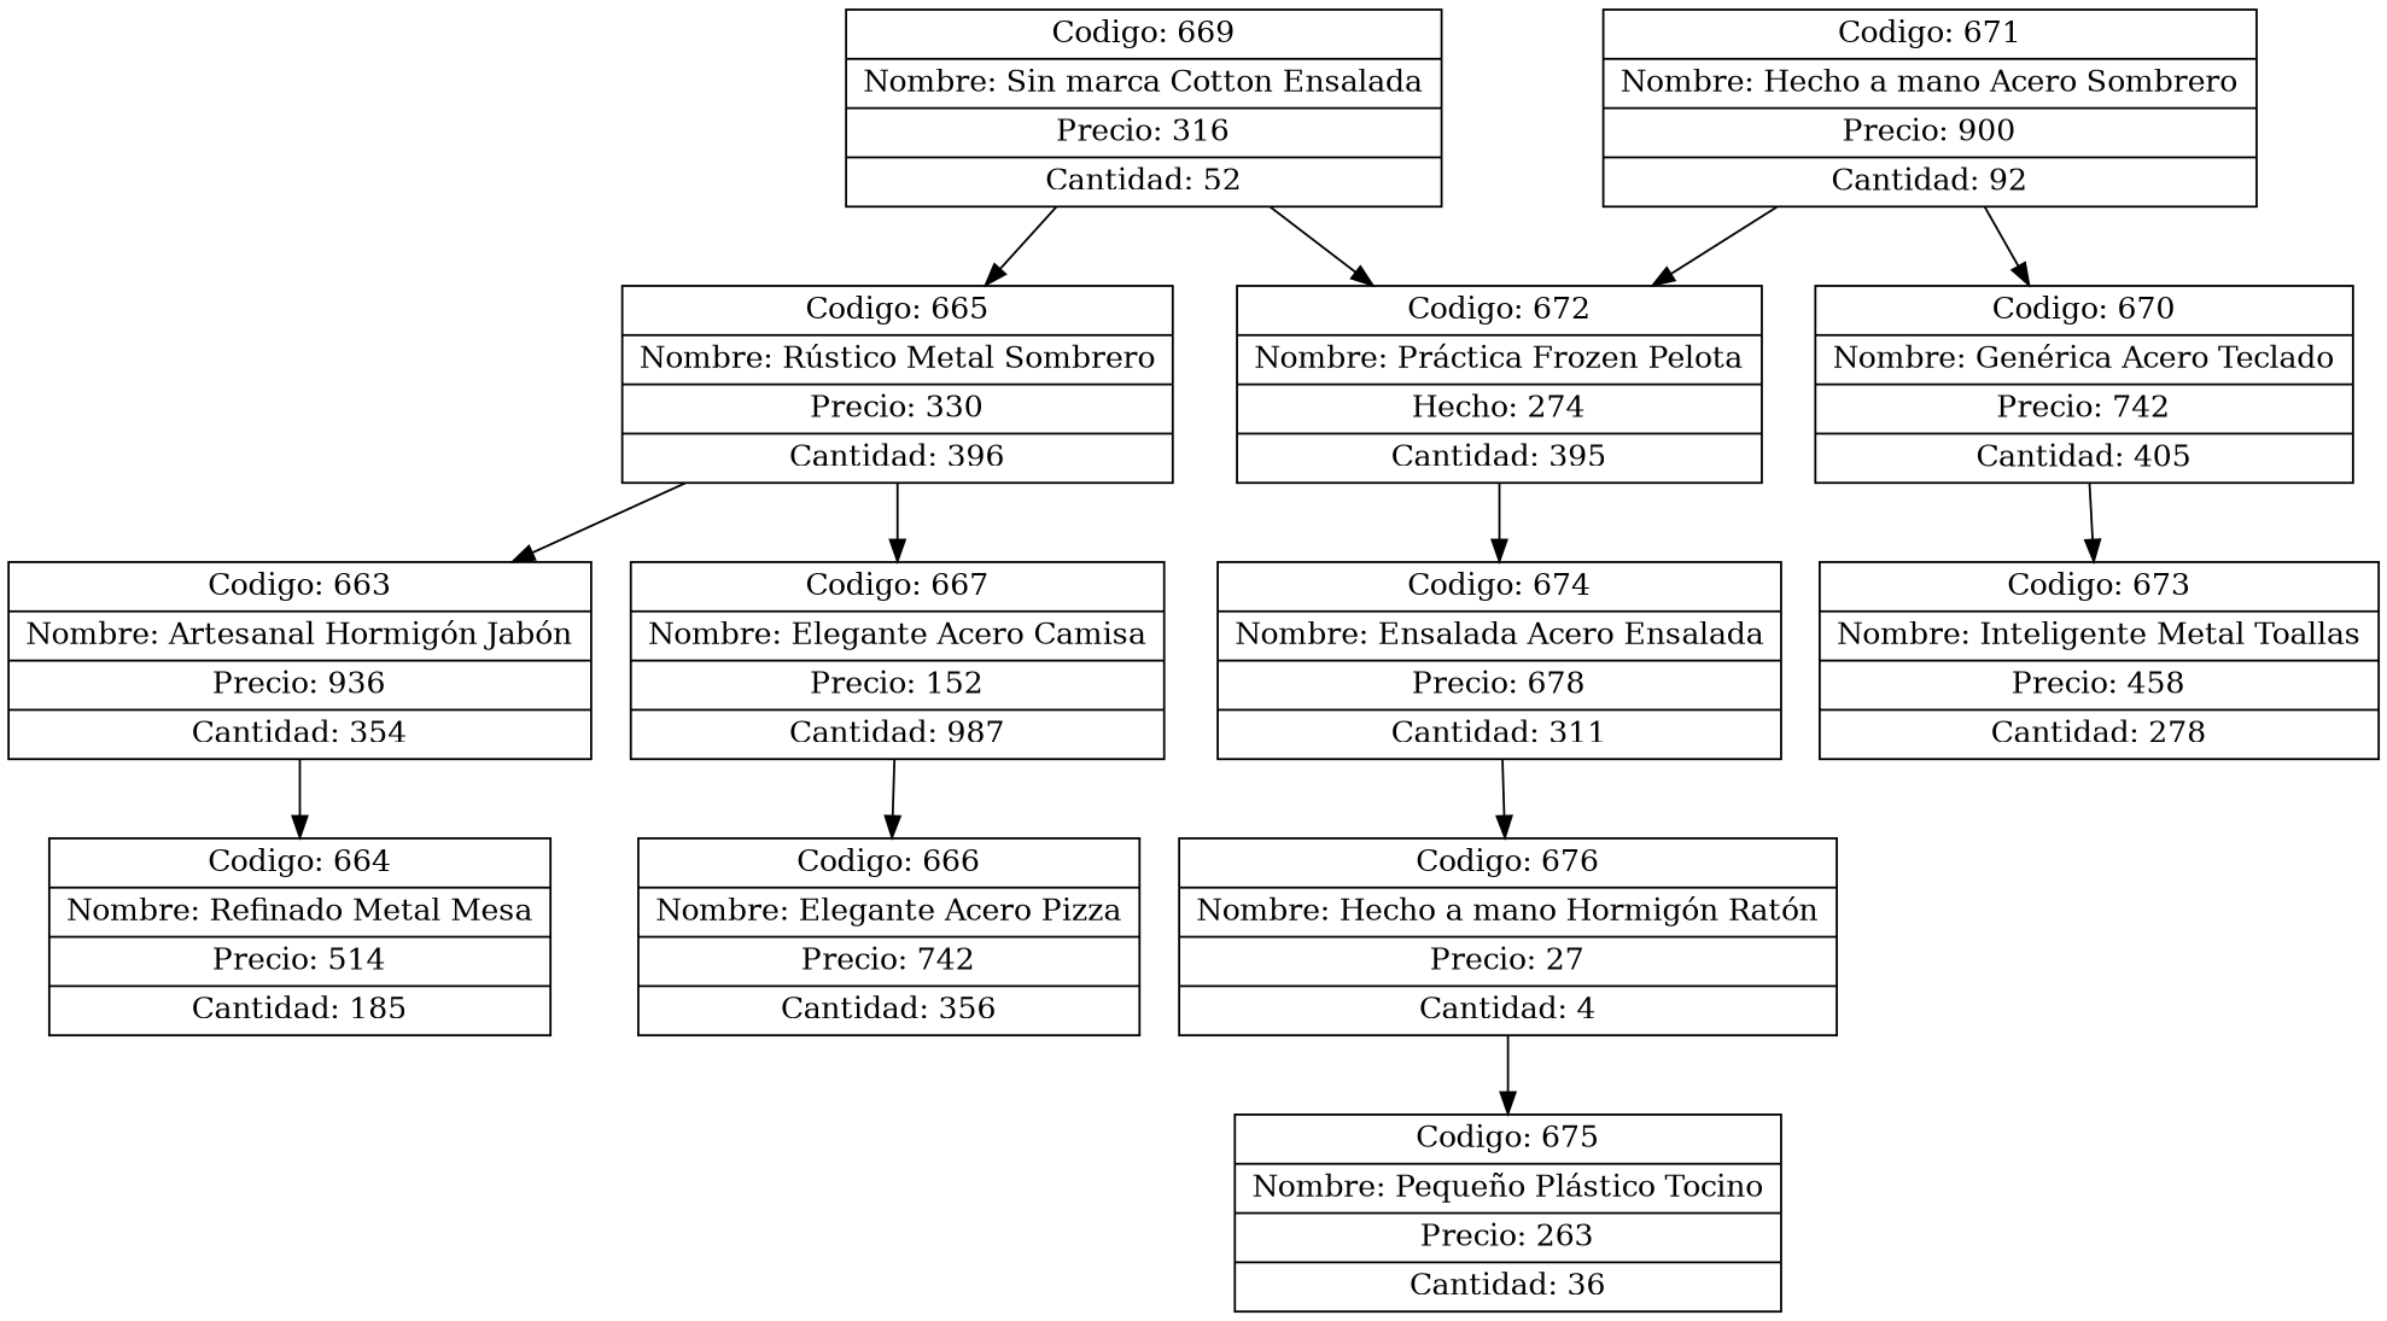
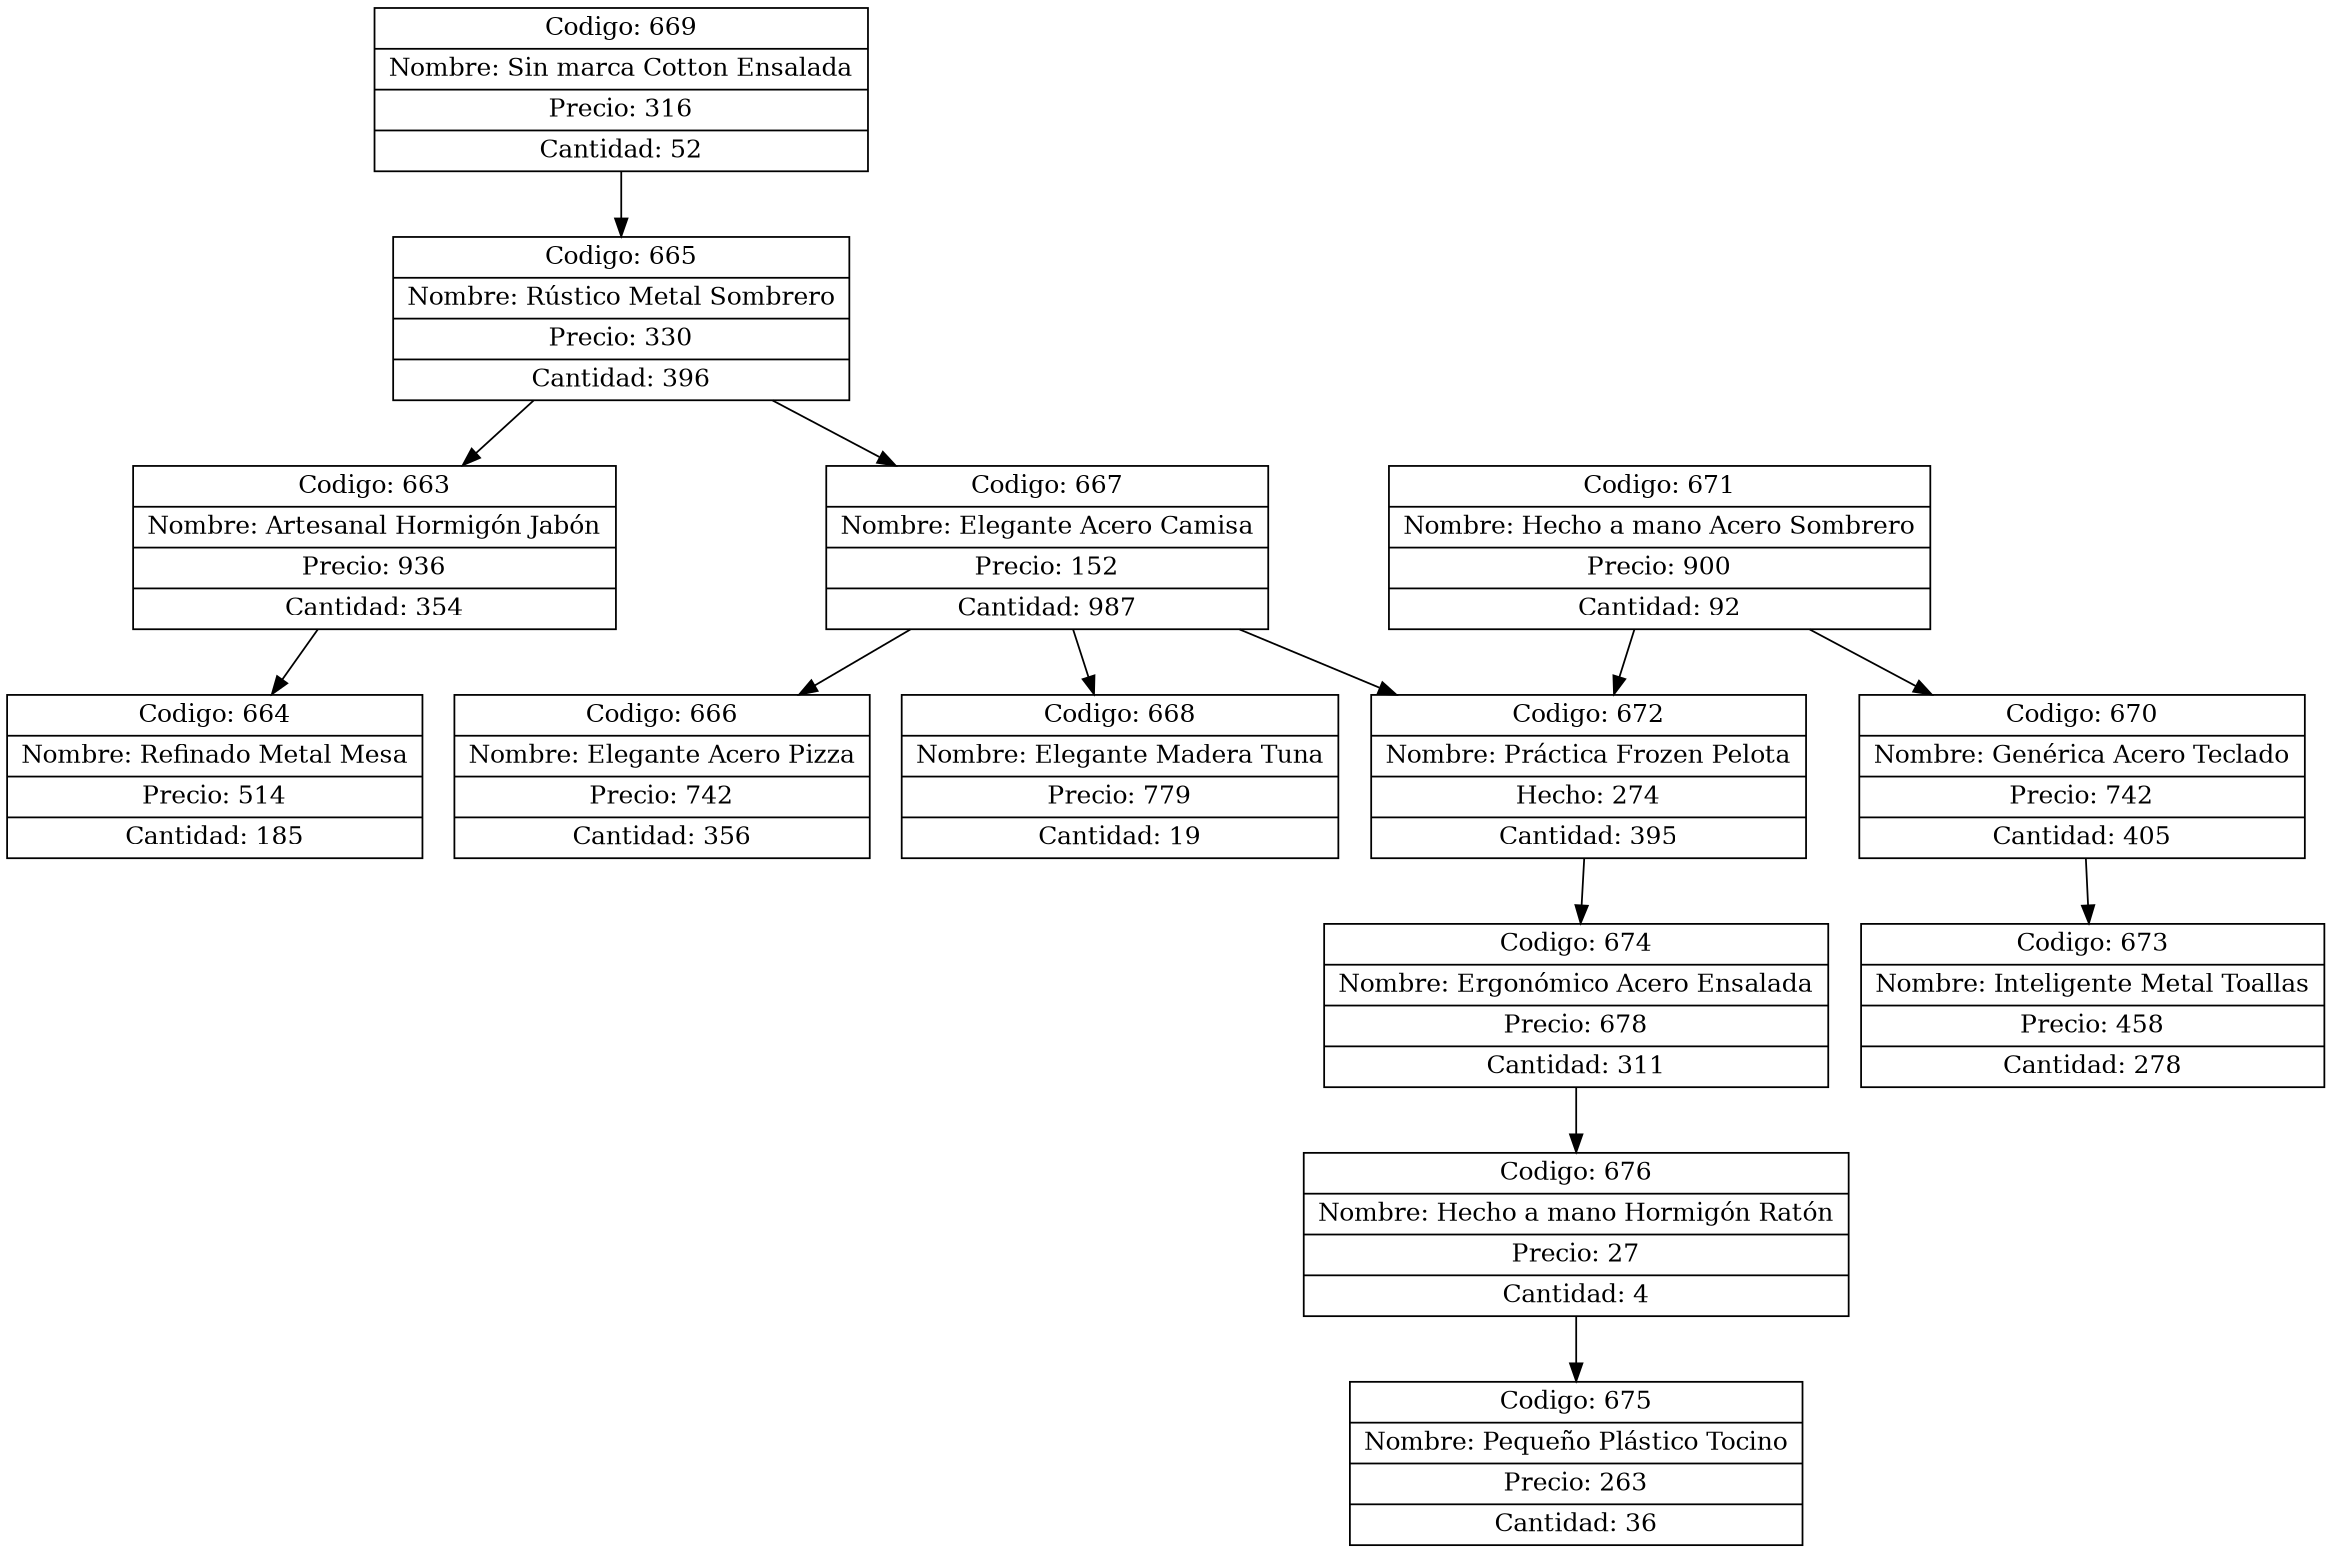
  digraph {
    concentrate=true
    rankdir=UD
    node [shape=record]
    n1 [label="{Codigo: 669|Nombre: Sin marca Cotton Ensalada|Precio: 316|Cantidad: 52}"]
    n2 [label="{Codigo: 665|Nombre: Rústico Metal Sombrero|Precio: 330|Cantidad: 396}"]
    n3 [label="{Codigo: 672|Nombre: Práctica Frozen Pelota|Hecho: 274|Cantidad: 395}"]
    n4 [label="{Codigo: 663|Nombre: Artesanal Hormigón Jabón|Precio: 936|Cantidad: 354}"]
    n5 [label="{Codigo: 667|Nombre: Elegante Acero Camisa|Precio: 152|Cantidad: 987}"]
-   n6 [label="{Codigo: 674|Nombre: Ensalada Acero Ensalada|Precio: 678|Cantidad: 311}"]
+   n6 [label="{Codigo: 674|Nombre: Ergonómico Acero Ensalada|Precio: 678|Cantidad: 311}"]
    n7 [label="{Codigo: 664|Nombre: Refinado Metal Mesa|Precio: 514|Cantidad: 185}"]
    n8 [label="{Codigo: 666|Nombre: Elegante Acero Pizza|Precio: 742|Cantidad: 356}"]
+   n9 [label="{Codigo: 668|Nombre: Elegante Madera Tuna|Precio: 779|Cantidad: 19}"]
    n10 [label="{Codigo: 671|Nombre: Hecho a mano Acero Sombrero|Precio: 900|Cantidad: 92}"]
    n11 [label="{Codigo: 670|Nombre: Genérica Acero Teclado|Precio: 742|Cantidad: 405}"]
    n12 [label="{Codigo: 676|Nombre: Hecho a mano Hormigón Ratón|Precio: 27|Cantidad: 4}"]
    n13 [label="{Codigo: 673|Nombre: Inteligente Metal Toallas|Precio: 458|Cantidad: 278}"]
    n14 [label="{Codigo: 675|Nombre: Pequeño Plástico Tocino|Precio: 263|Cantidad: 36}"]
    n1 -> n2
-   n1 -> n3
+   n5 -> n3
    n2 -> n4
    n2 -> n5
    n3 -> n6
    n4 -> n7
    n5 -> n8
+   n5 -> n9
    n6 -> n12
    n10 -> n3
    n10 -> n11
    n11 -> n13
    n12 -> n14
  }
